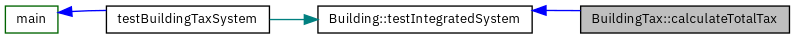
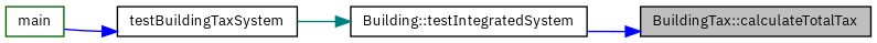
  digraph {
    fontname="IBM Plex Sans"
    rankdir=RL
    node [color=black fillcolor=white fontname="IBM Plex Sans" fontsize=10 shape=record style=filled]
    edge [color=blue dir=back fontname="IBM Plex Sans" fontsize=10 labelfontname=Helvetica labelfontsize=10 style=solid]
    n1 [fillcolor=grey75 fontcolor=black height=0.2 label="BuildingTax::calculateTotalTax" width=0.4]
    n2 [height=0.2 label="Building::testIntegratedSystem" width=0.4]
    n3 [height=0.2 label=testBuildingTaxSystem width=0.4]
    n4 [color=darkgreen height=0.2 label=main width=0.4]
-   n2 -> n1
+   n1 -> n2
    n2 -> n3 [color=teal]
-   n4 -> n3
+   n3 -> n4
  }
